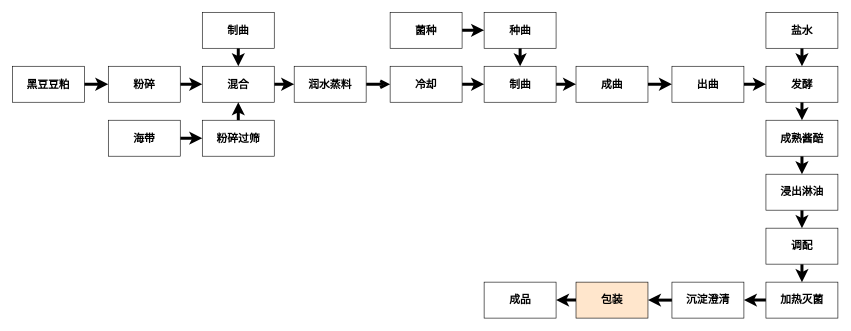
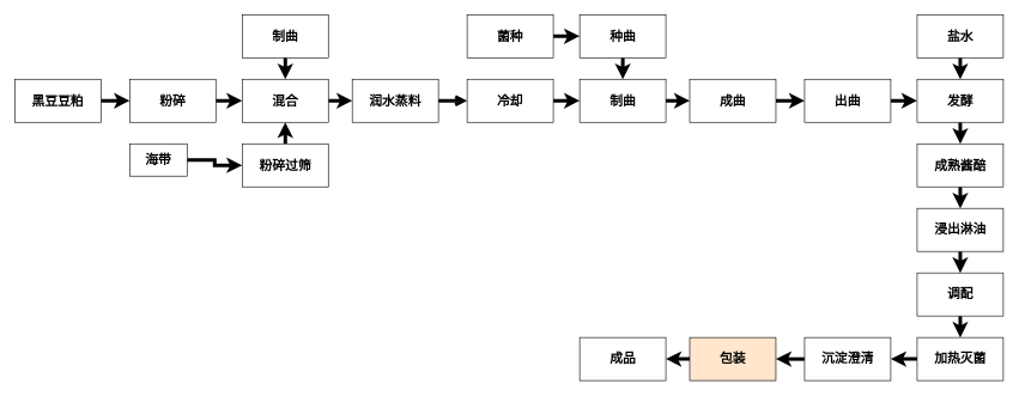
  <mxCell id="0" style=";html=1;" />
  <mxCell id="1" style=";html=1;" parent="0" />
  <mxCell id="2" value="" style="edgeStyle=orthogonalEdgeStyle;rounded=0;orthogonalLoop=1;jettySize=auto;html=1;strokeWidth=5;fontFamily=Noto Serif Simplified Chinese;fontSource=https%3A%2F%2Ffonts.googleapis.com%2Fcss%3Ffamily%3DNoto%2BSerif%2BSimplified%2BChinese;fontSize=24;" edge="1" parent="1" source="3" target="5"><mxGeometry relative="1" as="geometry" /></mxCell>
  <mxCell id="3" value="&lt;font face=&quot;Noto Serif Simplified Chinese&quot;&gt;&lt;span style=&quot;font-size: 18px;&quot;&gt;&lt;b&gt;黑豆豆粕&lt;/b&gt;&lt;/span&gt;&lt;/font&gt;" style="rounded=0;whiteSpace=wrap;html=1;" vertex="1" parent="1"><mxGeometry x="20" y="110" width="120" height="60" as="geometry" /></mxCell>
  <mxCell id="4" style="edgeStyle=orthogonalEdgeStyle;rounded=0;orthogonalLoop=1;jettySize=auto;html=1;exitX=1;exitY=0.5;exitDx=0;exitDy=0;entryX=0;entryY=0.5;entryDx=0;entryDy=0;fontFamily=Noto Serif Simplified Chinese;fontSource=https%3A%2F%2Ffonts.googleapis.com%2Fcss%3Ffamily%3DNoto%2BSerif%2BSimplified%2BChinese;fontSize=24;strokeWidth=5;" edge="1" parent="1" source="5" target="7"><mxGeometry relative="1" as="geometry" /></mxCell>
  <mxCell id="5" value="&lt;font face=&quot;Noto Serif Simplified Chinese&quot;&gt;&lt;span style=&quot;font-size: 18px;&quot;&gt;&lt;b&gt;粉碎&lt;/b&gt;&lt;/span&gt;&lt;/font&gt;" style="rounded=0;whiteSpace=wrap;html=1;" vertex="1" parent="1"><mxGeometry x="180" y="110" width="120" height="60" as="geometry" /></mxCell>
  <mxCell id="6" value="" style="edgeStyle=orthogonalEdgeStyle;rounded=0;orthogonalLoop=1;jettySize=auto;html=1;strokeWidth=5;fontFamily=Noto Serif Simplified Chinese;fontSource=https%3A%2F%2Ffonts.googleapis.com%2Fcss%3Ffamily%3DNoto%2BSerif%2BSimplified%2BChinese;fontSize=24;" edge="1" parent="1" source="7" target="9"><mxGeometry relative="1" as="geometry" /></mxCell>
  <mxCell id="7" value="&lt;font face=&quot;Noto Serif Simplified Chinese&quot;&gt;&lt;span style=&quot;font-size: 18px;&quot;&gt;&lt;b&gt;混合&lt;/b&gt;&lt;/span&gt;&lt;/font&gt;" style="rounded=0;whiteSpace=wrap;html=1;" vertex="1" parent="1"><mxGeometry x="336.75" y="110" width="120" height="60" as="geometry" /></mxCell>
  <mxCell id="8" value="" style="edgeStyle=orthogonalEdgeStyle;rounded=0;orthogonalLoop=1;jettySize=auto;html=1;strokeWidth=5;fontFamily=Noto Serif Simplified Chinese;fontSource=https%3A%2F%2Ffonts.googleapis.com%2Fcss%3Ffamily%3DNoto%2BSerif%2BSimplified%2BChinese;fontSize=24;endArrow=open;" edge="1" parent="1" source="9" target="11"><mxGeometry relative="1" as="geometry" /></mxCell>
  <mxCell id="9" value="&lt;font face=&quot;Noto Serif Simplified Chinese&quot;&gt;&lt;span style=&quot;font-size: 18px;&quot;&gt;&lt;b&gt;润水蒸料&lt;br&gt;&lt;/b&gt;&lt;/span&gt;&lt;/font&gt;" style="rounded=0;whiteSpace=wrap;html=1;" vertex="1" parent="1"><mxGeometry x="490" y="110" width="120" height="60" as="geometry" /></mxCell>
  <mxCell id="10" value="" style="edgeStyle=orthogonalEdgeStyle;rounded=0;orthogonalLoop=1;jettySize=auto;html=1;strokeWidth=5;fontFamily=Noto Serif Simplified Chinese;fontSource=https%3A%2F%2Ffonts.googleapis.com%2Fcss%3Ffamily%3DNoto%2BSerif%2BSimplified%2BChinese;fontSize=24;" edge="1" parent="1" source="11" target="13"><mxGeometry relative="1" as="geometry" /></mxCell>
  <mxCell id="11" value="&lt;font face=&quot;Noto Serif Simplified Chinese&quot;&gt;&lt;span style=&quot;font-size: 18px;&quot;&gt;&lt;b&gt;冷却&lt;/b&gt;&lt;/span&gt;&lt;/font&gt;" style="rounded=0;whiteSpace=wrap;html=1;" vertex="1" parent="1"><mxGeometry x="650" y="110" width="120" height="60" as="geometry" /></mxCell>
  <mxCell id="12" value="" style="edgeStyle=orthogonalEdgeStyle;rounded=0;orthogonalLoop=1;jettySize=auto;html=1;strokeWidth=5;fontFamily=Noto Serif Simplified Chinese;fontSource=https%3A%2F%2Ffonts.googleapis.com%2Fcss%3Ffamily%3DNoto%2BSerif%2BSimplified%2BChinese;fontSize=24;" edge="1" parent="1" source="13" target="15"><mxGeometry relative="1" as="geometry" /></mxCell>
  <mxCell id="13" value="&lt;font face=&quot;Noto Serif Simplified Chinese&quot;&gt;&lt;span style=&quot;font-size: 18px;&quot;&gt;&lt;b&gt;制曲&lt;/b&gt;&lt;/span&gt;&lt;/font&gt;" style="rounded=0;whiteSpace=wrap;html=1;" vertex="1" parent="1"><mxGeometry x="806.75" y="110" width="120" height="60" as="geometry" /></mxCell>
  <mxCell id="14" value="" style="edgeStyle=orthogonalEdgeStyle;rounded=0;orthogonalLoop=1;jettySize=auto;html=1;strokeWidth=5;fontFamily=Noto Serif Simplified Chinese;fontSource=https%3A%2F%2Ffonts.googleapis.com%2Fcss%3Ffamily%3DNoto%2BSerif%2BSimplified%2BChinese;fontSize=24;" edge="1" parent="1" source="15" target="17"><mxGeometry relative="1" as="geometry" /></mxCell>
  <mxCell id="15" value="&lt;font face=&quot;Noto Serif Simplified Chinese&quot;&gt;&lt;span style=&quot;font-size: 18px;&quot;&gt;&lt;b&gt;成曲&lt;/b&gt;&lt;/span&gt;&lt;/font&gt;" style="rounded=0;whiteSpace=wrap;html=1;" vertex="1" parent="1"><mxGeometry x="960" y="110" width="120" height="60" as="geometry" /></mxCell>
  <mxCell id="16" value="" style="edgeStyle=orthogonalEdgeStyle;rounded=0;orthogonalLoop=1;jettySize=auto;html=1;strokeWidth=5;fontFamily=Noto Serif Simplified Chinese;fontSource=https%3A%2F%2Ffonts.googleapis.com%2Fcss%3Ffamily%3DNoto%2BSerif%2BSimplified%2BChinese;fontSize=24;" edge="1" parent="1" source="17" target="19"><mxGeometry relative="1" as="geometry" /></mxCell>
  <mxCell id="17" value="&lt;font face=&quot;Noto Serif Simplified Chinese&quot;&gt;&lt;span style=&quot;font-size: 18px;&quot;&gt;&lt;b&gt;出曲&lt;/b&gt;&lt;/span&gt;&lt;/font&gt;" style="rounded=0;whiteSpace=wrap;html=1;" vertex="1" parent="1"><mxGeometry x="1120" y="110" width="120" height="60" as="geometry" /></mxCell>
  <mxCell id="18" value="" style="edgeStyle=orthogonalEdgeStyle;rounded=0;orthogonalLoop=1;jettySize=auto;html=1;strokeWidth=5;fontFamily=Noto Serif Simplified Chinese;fontSource=https%3A%2F%2Ffonts.googleapis.com%2Fcss%3Ffamily%3DNoto%2BSerif%2BSimplified%2BChinese;fontSize=24;" edge="1" parent="1" source="19" target="21"><mxGeometry relative="1" as="geometry" /></mxCell>
  <mxCell id="19" value="&lt;font face=&quot;Noto Serif Simplified Chinese&quot;&gt;&lt;span style=&quot;font-size: 18px;&quot;&gt;&lt;b&gt;发酵&lt;/b&gt;&lt;/span&gt;&lt;/font&gt;" style="rounded=0;whiteSpace=wrap;html=1;" vertex="1" parent="1"><mxGeometry x="1276.75" y="110" width="120" height="60" as="geometry" /></mxCell>
  <mxCell id="20" value="" style="edgeStyle=orthogonalEdgeStyle;rounded=0;orthogonalLoop=1;jettySize=auto;html=1;strokeWidth=5;fontFamily=Noto Serif Simplified Chinese;fontSource=https%3A%2F%2Ffonts.googleapis.com%2Fcss%3Ffamily%3DNoto%2BSerif%2BSimplified%2BChinese;fontSize=24;" edge="1" parent="1" source="21" target="27"><mxGeometry relative="1" as="geometry" /></mxCell>
  <mxCell id="21" value="&lt;font face=&quot;Noto Serif Simplified Chinese&quot;&gt;&lt;span style=&quot;font-size: 18px;&quot;&gt;&lt;b&gt;成熟酱醅&lt;br&gt;&lt;/b&gt;&lt;/span&gt;&lt;/font&gt;" style="rounded=0;whiteSpace=wrap;html=1;" vertex="1" parent="1"><mxGeometry x="1276.75" y="200" width="120" height="60" as="geometry" /></mxCell>
  <mxCell id="22" value="" style="edgeStyle=orthogonalEdgeStyle;rounded=0;orthogonalLoop=1;jettySize=auto;html=1;strokeWidth=5;fontFamily=Noto Serif Simplified Chinese;fontSource=https%3A%2F%2Ffonts.googleapis.com%2Fcss%3Ffamily%3DNoto%2BSerif%2BSimplified%2BChinese;fontSize=24;" edge="1" parent="1" source="23" target="19"><mxGeometry relative="1" as="geometry" /></mxCell>
  <mxCell id="23" value="&lt;font face=&quot;Noto Serif Simplified Chinese&quot;&gt;&lt;span style=&quot;font-size: 18px;&quot;&gt;&lt;b&gt;盐水&lt;/b&gt;&lt;/span&gt;&lt;/font&gt;" style="rounded=0;whiteSpace=wrap;html=1;" vertex="1" parent="1"><mxGeometry x="1276.75" y="20" width="120" height="60" as="geometry" /></mxCell>
  <mxCell id="24" value="" style="edgeStyle=orthogonalEdgeStyle;rounded=0;orthogonalLoop=1;jettySize=auto;html=1;strokeWidth=5;fontFamily=Noto Serif Simplified Chinese;fontSource=https%3A%2F%2Ffonts.googleapis.com%2Fcss%3Ffamily%3DNoto%2BSerif%2BSimplified%2BChinese;fontSize=24;" edge="1" parent="1" source="25" target="7"><mxGeometry relative="1" as="geometry" /></mxCell>
  <mxCell id="25" value="&lt;font face=&quot;Noto Serif Simplified Chinese&quot;&gt;&lt;span style=&quot;font-size: 18px;&quot;&gt;&lt;b&gt;制曲&lt;/b&gt;&lt;/span&gt;&lt;/font&gt;" style="rounded=0;whiteSpace=wrap;html=1;" vertex="1" parent="1"><mxGeometry x="336.75" y="20" width="120" height="60" as="geometry" /></mxCell>
  <mxCell id="26" value="" style="edgeStyle=orthogonalEdgeStyle;rounded=0;orthogonalLoop=1;jettySize=auto;html=1;strokeWidth=5;fontFamily=Noto Serif Simplified Chinese;fontSource=https%3A%2F%2Ffonts.googleapis.com%2Fcss%3Ffamily%3DNoto%2BSerif%2BSimplified%2BChinese;fontSize=24;" edge="1" parent="1" source="27" target="29"><mxGeometry relative="1" as="geometry" /></mxCell>
  <mxCell id="27" value="&lt;font face=&quot;Noto Serif Simplified Chinese&quot;&gt;&lt;span style=&quot;font-size: 18px;&quot;&gt;&lt;b&gt;浸出淋油&lt;br&gt;&lt;/b&gt;&lt;/span&gt;&lt;/font&gt;" style="rounded=0;whiteSpace=wrap;html=1;" vertex="1" parent="1"><mxGeometry x="1276.75" y="290" width="120" height="60" as="geometry" /></mxCell>
  <mxCell id="28" value="" style="edgeStyle=orthogonalEdgeStyle;rounded=0;orthogonalLoop=1;jettySize=auto;html=1;strokeWidth=5;fontFamily=Noto Serif Simplified Chinese;fontSource=https%3A%2F%2Ffonts.googleapis.com%2Fcss%3Ffamily%3DNoto%2BSerif%2BSimplified%2BChinese;fontSize=24;" edge="1" parent="1" source="29" target="31"><mxGeometry relative="1" as="geometry" /></mxCell>
  <mxCell id="29" value="&lt;font face=&quot;Noto Serif Simplified Chinese&quot;&gt;&lt;span style=&quot;font-size: 18px;&quot;&gt;&lt;b&gt;调配&lt;/b&gt;&lt;/span&gt;&lt;/font&gt;" style="rounded=0;whiteSpace=wrap;html=1;" vertex="1" parent="1"><mxGeometry x="1276.75" y="380" width="120" height="60" as="geometry" /></mxCell>
  <mxCell id="30" value="" style="edgeStyle=orthogonalEdgeStyle;rounded=0;orthogonalLoop=1;jettySize=auto;html=1;strokeWidth=5;fontFamily=Noto Serif Simplified Chinese;fontSource=https%3A%2F%2Ffonts.googleapis.com%2Fcss%3Ffamily%3DNoto%2BSerif%2BSimplified%2BChinese;fontSize=24;" edge="1" parent="1" source="31" target="36"><mxGeometry relative="1" as="geometry" /></mxCell>
  <mxCell id="31" value="&lt;font face=&quot;Noto Serif Simplified Chinese&quot;&gt;&lt;span style=&quot;font-size: 18px;&quot;&gt;&lt;b&gt;加热灭菌&lt;br&gt;&lt;/b&gt;&lt;/span&gt;&lt;/font&gt;" style="rounded=0;whiteSpace=wrap;html=1;" vertex="1" parent="1"><mxGeometry x="1276.75" y="470" width="120" height="60" as="geometry" /></mxCell>
  <mxCell id="32" value="&lt;font face=&quot;Noto Serif Simplified Chinese&quot;&gt;&lt;span style=&quot;font-size: 18px;&quot;&gt;&lt;b&gt;成品&lt;/b&gt;&lt;/span&gt;&lt;/font&gt;" style="rounded=0;whiteSpace=wrap;html=1;" vertex="1" parent="1"><mxGeometry x="806.75" y="470" width="120" height="60" as="geometry" /></mxCell>
  <mxCell id="33" value="" style="edgeStyle=orthogonalEdgeStyle;rounded=0;orthogonalLoop=1;jettySize=auto;html=1;strokeWidth=5;fontFamily=Noto Serif Simplified Chinese;fontSource=https%3A%2F%2Ffonts.googleapis.com%2Fcss%3Ffamily%3DNoto%2BSerif%2BSimplified%2BChinese;fontSize=24;" edge="1" parent="1" source="34" target="32"><mxGeometry relative="1" as="geometry" /></mxCell>
  <mxCell id="34" value="&lt;font face=&quot;Noto Serif Simplified Chinese&quot;&gt;&lt;span style=&quot;font-size: 18px;&quot;&gt;&lt;b&gt;包装&lt;/b&gt;&lt;/span&gt;&lt;/font&gt;" style="rounded=0;whiteSpace=wrap;html=1;fillColor=#ffe6cc;" vertex="1" parent="1"><mxGeometry x="960" y="470" width="120" height="60" as="geometry" /></mxCell>
  <mxCell id="35" value="" style="edgeStyle=orthogonalEdgeStyle;rounded=0;orthogonalLoop=1;jettySize=auto;html=1;strokeWidth=5;fontFamily=Noto Serif Simplified Chinese;fontSource=https%3A%2F%2Ffonts.googleapis.com%2Fcss%3Ffamily%3DNoto%2BSerif%2BSimplified%2BChinese;fontSize=24;" edge="1" parent="1" source="36" target="34"><mxGeometry relative="1" as="geometry" /></mxCell>
  <mxCell id="36" value="&lt;font face=&quot;Noto Serif Simplified Chinese&quot;&gt;&lt;span style=&quot;font-size: 18px;&quot;&gt;&lt;b&gt;沉淀澄清&lt;/b&gt;&lt;/span&gt;&lt;/font&gt;" style="rounded=0;whiteSpace=wrap;html=1;" vertex="1" parent="1"><mxGeometry x="1120" y="470" width="120" height="60" as="geometry" /></mxCell>
  <mxCell id="37" value="" style="edgeStyle=orthogonalEdgeStyle;rounded=0;orthogonalLoop=1;jettySize=auto;html=1;strokeWidth=5;fontFamily=Noto Serif Simplified Chinese;fontSource=https%3A%2F%2Ffonts.googleapis.com%2Fcss%3Ffamily%3DNoto%2BSerif%2BSimplified%2BChinese;fontSize=24;" edge="1" parent="1" source="38" target="7"><mxGeometry relative="1" as="geometry" /></mxCell>
  <mxCell id="38" value="&lt;font face=&quot;Noto Serif Simplified Chinese&quot;&gt;&lt;span style=&quot;font-size: 18px;&quot;&gt;&lt;b&gt;粉碎过筛&lt;/b&gt;&lt;/span&gt;&lt;/font&gt;" style="rounded=0;whiteSpace=wrap;html=1;" vertex="1" parent="1"><mxGeometry x="336.75" y="200" width="120" height="60" as="geometry" /></mxCell>
  <mxCell id="39" value="" style="edgeStyle=orthogonalEdgeStyle;rounded=0;orthogonalLoop=1;jettySize=auto;html=1;strokeWidth=5;fontFamily=Noto Serif Simplified Chinese;fontSource=https%3A%2F%2Ffonts.googleapis.com%2Fcss%3Ffamily%3DNoto%2BSerif%2BSimplified%2BChinese;fontSize=24;" edge="1" parent="1" source="40" target="38"><mxGeometry relative="1" as="geometry" /></mxCell>
- <mxCell id="40" value="&lt;font face=&quot;Noto Serif Simplified Chinese&quot;&gt;&lt;span style=&quot;font-size: 18px;&quot;&gt;&lt;b&gt;海带&lt;/b&gt;&lt;/span&gt;&lt;/font&gt;" style="rounded=0;whiteSpace=wrap;html=1;" vertex="1" parent="1"><mxGeometry x="180" y="200" width="120" height="60" as="geometry" /></mxCell>
+ <mxCell id="40" value="&lt;font face=&quot;Noto Serif Simplified Chinese&quot;&gt;&lt;span style=&quot;font-size: 18px;&quot;&gt;&lt;b&gt;海带&lt;/b&gt;&lt;/span&gt;&lt;/font&gt;" style="rounded=0;whiteSpace=wrap;html=1;" vertex="1" parent="1"><mxGeometry x="180" y="200" width="80" height="45" as="geometry" /></mxCell>
  <mxCell id="41" value="" style="edgeStyle=orthogonalEdgeStyle;rounded=0;orthogonalLoop=1;jettySize=auto;html=1;strokeWidth=5;fontFamily=Noto Serif Simplified Chinese;fontSource=https%3A%2F%2Ffonts.googleapis.com%2Fcss%3Ffamily%3DNoto%2BSerif%2BSimplified%2BChinese;fontSize=24;" edge="1" parent="1" source="42" target="44"><mxGeometry relative="1" as="geometry" /></mxCell>
  <mxCell id="42" value="&lt;font face=&quot;Noto Serif Simplified Chinese&quot;&gt;&lt;span style=&quot;font-size: 18px;&quot;&gt;&lt;b&gt;菌种&lt;/b&gt;&lt;/span&gt;&lt;/font&gt;" style="rounded=0;whiteSpace=wrap;html=1;" vertex="1" parent="1"><mxGeometry x="650" y="20" width="120" height="60" as="geometry" /></mxCell>
  <mxCell id="43" value="" style="edgeStyle=orthogonalEdgeStyle;rounded=0;orthogonalLoop=1;jettySize=auto;html=1;strokeWidth=5;fontFamily=Noto Serif Simplified Chinese;fontSource=https%3A%2F%2Ffonts.googleapis.com%2Fcss%3Ffamily%3DNoto%2BSerif%2BSimplified%2BChinese;fontSize=24;" edge="1" parent="1" source="44" target="13"><mxGeometry relative="1" as="geometry" /></mxCell>
  <mxCell id="44" value="&lt;font face=&quot;Noto Serif Simplified Chinese&quot;&gt;&lt;span style=&quot;font-size: 18px;&quot;&gt;&lt;b&gt;种曲&lt;/b&gt;&lt;/span&gt;&lt;/font&gt;" style="rounded=0;whiteSpace=wrap;html=1;" vertex="1" parent="1"><mxGeometry x="806.75" y="20" width="120" height="60" as="geometry" /></mxCell>
